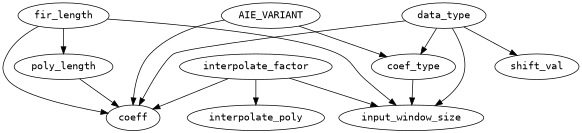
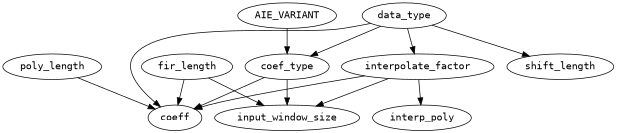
  digraph {
    fontname="DejaVu Sans Mono"
    node [fontname="DejaVu Sans Mono"]
    edge [fontname="DejaVu Sans Mono"]
    n1 [label=poly_length]
    coeff
    fir_length
    input_window_size
    data_type
-   shift_val
+   shift_val [label=shift_length]
    coef_type
    AIE_VARIANT
    interpolate_factor
-   interp_poly [label=interpolate_poly]
+   interp_poly
    n1 -> coeff
-   fir_length -> n1
    fir_length -> coeff
    fir_length -> input_window_size
    data_type -> coeff
-   data_type -> input_window_size
+   data_type -> interpolate_factor
    data_type -> shift_val
    data_type -> coef_type
-   AIE_VARIANT -> coeff
+   coef_type -> coeff
    coef_type -> input_window_size
    AIE_VARIANT -> coef_type
    interpolate_factor -> coeff
    interpolate_factor -> input_window_size
    interpolate_factor -> interp_poly
  }
